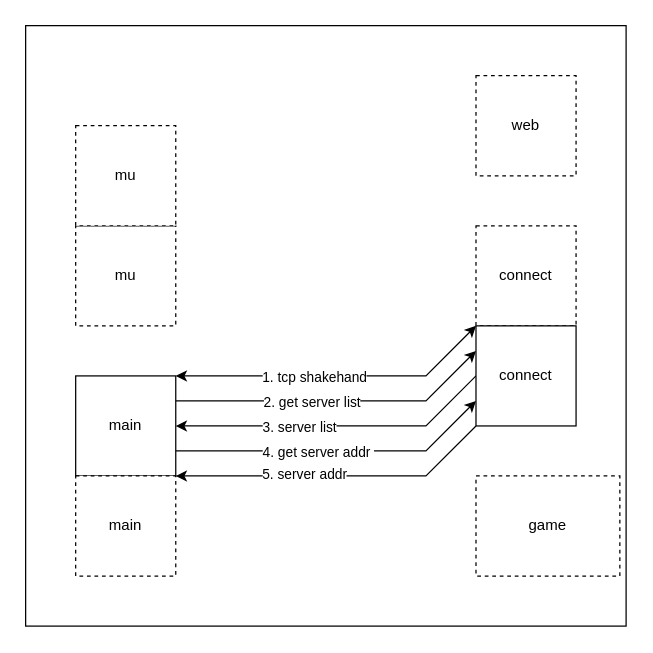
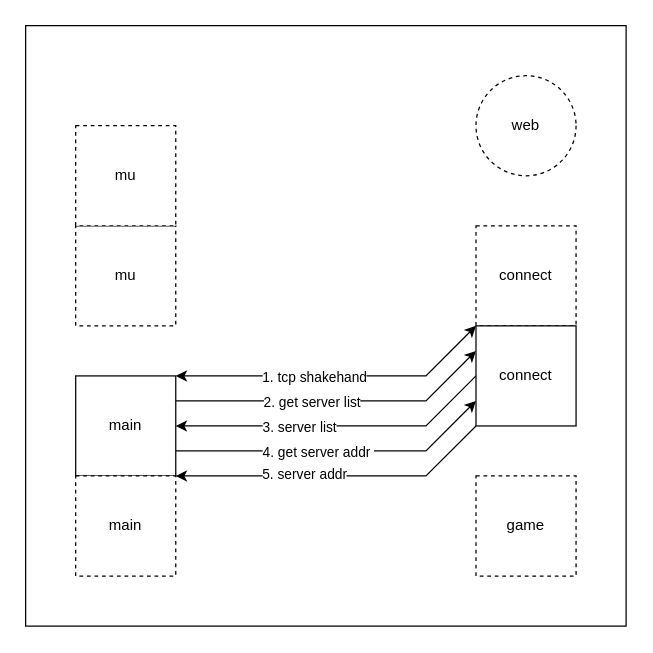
  <mxCell id="0" />
  <mxCell id="1" parent="0" />
  <mxCell id="2" value="" style="rounded=0;whiteSpace=wrap;html=1;" parent="1" vertex="1"><mxGeometry x="20" y="20" width="480" height="480" as="geometry" /></mxCell>
  <mxCell id="3" value="main" style="rounded=0;whiteSpace=wrap;html=1;" parent="1" vertex="1"><mxGeometry x="60" y="300" width="80" height="80" as="geometry" /></mxCell>
- <mxCell id="4" value="game" style="rounded=0;whiteSpace=wrap;html=1;dashed=1;" parent="1" vertex="1"><mxGeometry x="380" y="380" width="115" height="80" as="geometry" /></mxCell>
+ <mxCell id="4" value="game" style="rounded=0;whiteSpace=wrap;html=1;dashed=1;" parent="1" vertex="1"><mxGeometry x="380" y="380" width="80" height="80" as="geometry" /></mxCell>
  <mxCell id="5" value="mu" style="rounded=0;whiteSpace=wrap;html=1;dashed=1;" parent="1" vertex="1"><mxGeometry x="60" y="180" width="80" height="80" as="geometry" /></mxCell>
  <mxCell id="6" value="connect" style="rounded=0;whiteSpace=wrap;html=1;dashed=1;" parent="1" vertex="1"><mxGeometry x="380" y="180" width="80" height="80" as="geometry" /></mxCell>
- <mxCell id="7" value="web" style="rounded=0;whiteSpace=wrap;html=1;dashed=1;" parent="1" vertex="1"><mxGeometry x="380" y="60" width="80" height="80" as="geometry" /></mxCell>
+ <mxCell id="7" value="web" style="ellipse;whiteSpace=wrap;html=1;dashed=1;" parent="1" vertex="1"><mxGeometry x="380" y="60" width="80" height="80" as="geometry" /></mxCell>
  <mxCell id="8" value="" style="endArrow=classic;html=1;rounded=0;exitX=1;exitY=0.25;exitDx=0;exitDy=0;entryX=0;entryY=0.25;entryDx=0;entryDy=0;" parent="1" source="3" target="18" edge="1"><mxGeometry width="50" height="50" relative="1" as="geometry"><mxPoint x="150" y="310" as="sourcePoint" /><mxPoint x="390" y="270" as="targetPoint" /><Array as="points"><mxPoint x="340" y="320" /></Array></mxGeometry></mxCell>
  <mxCell id="9" value="2. get server list" style="edgeLabel;html=1;align=center;verticalAlign=middle;resizable=0;points=[];" parent="8" vertex="1" connectable="0"><mxGeometry x="-0.325" relative="1" as="geometry"><mxPoint x="21" as="offset" /></mxGeometry></mxCell>
  <mxCell id="10" value="" style="endArrow=classic;html=1;rounded=0;entryX=1;entryY=0.5;entryDx=0;entryDy=0;exitX=0;exitY=0.5;exitDx=0;exitDy=0;" parent="1" source="18" target="3" edge="1"><mxGeometry width="50" height="50" relative="1" as="geometry"><mxPoint x="340" y="320" as="sourcePoint" /><mxPoint x="250" y="380" as="targetPoint" /><Array as="points"><mxPoint x="340" y="340" /></Array></mxGeometry></mxCell>
  <mxCell id="11" value="3. server list" style="edgeLabel;html=1;align=center;verticalAlign=middle;resizable=0;points=[];" parent="10" vertex="1" connectable="0"><mxGeometry x="0.394" y="3" relative="1" as="geometry"><mxPoint x="21" y="-3" as="offset" /></mxGeometry></mxCell>
  <mxCell id="12" value="" style="endArrow=classic;html=1;rounded=0;exitX=1;exitY=0.75;exitDx=0;exitDy=0;entryX=0;entryY=0.75;entryDx=0;entryDy=0;" parent="1" source="3" target="18" edge="1"><mxGeometry width="50" height="50" relative="1" as="geometry"><mxPoint x="240" y="300" as="sourcePoint" /><mxPoint x="290" y="250" as="targetPoint" /><Array as="points"><mxPoint x="340" y="360" /></Array></mxGeometry></mxCell>
  <mxCell id="13" value="4. get server addr&amp;nbsp;" style="edgeLabel;html=1;align=center;verticalAlign=middle;resizable=0;points=[];" parent="12" vertex="1" connectable="0"><mxGeometry x="-0.389" y="-1" relative="1" as="geometry"><mxPoint x="35" y="-1" as="offset" /></mxGeometry></mxCell>
  <mxCell id="14" value="" style="endArrow=classic;html=1;rounded=0;entryX=1;entryY=1;entryDx=0;entryDy=0;exitX=0;exitY=1;exitDx=0;exitDy=0;" parent="1" source="18" target="3" edge="1"><mxGeometry width="50" height="50" relative="1" as="geometry"><mxPoint x="240" y="300" as="sourcePoint" /><mxPoint x="290" y="250" as="targetPoint" /><Array as="points"><mxPoint x="340" y="380" /></Array></mxGeometry></mxCell>
  <mxCell id="15" value="5. server addr" style="edgeLabel;html=1;align=center;verticalAlign=middle;resizable=0;points=[];" parent="14" vertex="1" connectable="0"><mxGeometry x="0.53" y="-2" relative="1" as="geometry"><mxPoint x="42" as="offset" /></mxGeometry></mxCell>
  <mxCell id="16" value="main" style="rounded=0;whiteSpace=wrap;html=1;dashed=1;" parent="1" vertex="1"><mxGeometry x="60" y="380" width="80" height="80" as="geometry" /></mxCell>
  <mxCell id="17" value="mu" style="rounded=0;whiteSpace=wrap;html=1;dashed=1;" parent="1" vertex="1"><mxGeometry x="60" y="100" width="80" height="80" as="geometry" /></mxCell>
  <mxCell id="18" value="connect" style="rounded=0;whiteSpace=wrap;html=1;" parent="1" vertex="1"><mxGeometry x="380" y="260" width="80" height="80" as="geometry" /></mxCell>
  <mxCell id="19" value="" style="endArrow=classic;startArrow=classic;html=1;rounded=0;exitX=1;exitY=0;exitDx=0;exitDy=0;entryX=0;entryY=0;entryDx=0;entryDy=0;" edge="1" parent="1" source="3" target="18"><mxGeometry width="50" height="50" relative="1" as="geometry"><mxPoint x="150" y="270" as="sourcePoint" /><mxPoint x="390" y="270" as="targetPoint" /><Array as="points"><mxPoint x="340" y="300" /></Array></mxGeometry></mxCell>
  <mxCell id="20" value="1. tcp shakehand" style="edgeLabel;html=1;align=center;verticalAlign=middle;resizable=0;points=[];" vertex="1" connectable="0" parent="19"><mxGeometry x="-0.092" y="-1" relative="1" as="geometry"><mxPoint x="-6" y="-1" as="offset" /></mxGeometry></mxCell>
